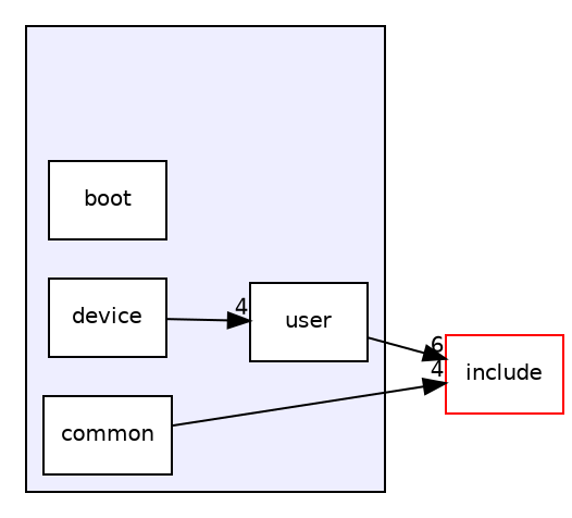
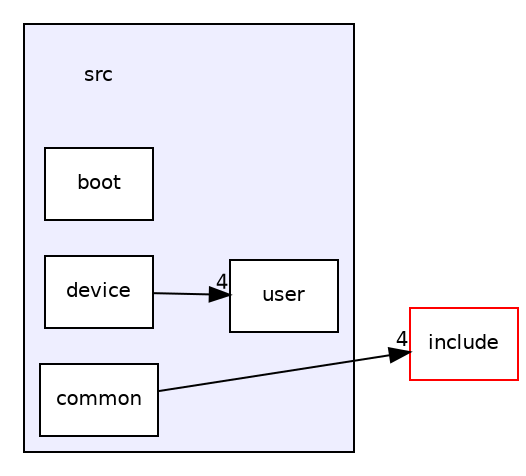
  digraph {
    compound=true
    rankdir=LR
    node [fontname=Helvetica fontsize=10 shape=box color=black fillcolor=white style=filled]
    edge [headlabel=4 labeldistance=1.5 labelfontname=Helvetica labelfontsize=10]
+   n1 [label=src shape=plaintext color="" fillcolor="" style=""]
    n2 [label=boot]
    n3 [label=common]
    n4 [label=device]
    n5 [label=user]
    n6 [color=red label=include fillcolor="" style=""]
    subgraph cluster_1 {
      bgcolor="#eeeeff"
      pencolor=black
+     n1
      n2
      n3
      n4
      n5
    }
    n3 -> n6
    n4 -> n5
-   n5 -> n6 [headlabel=6]
  }
